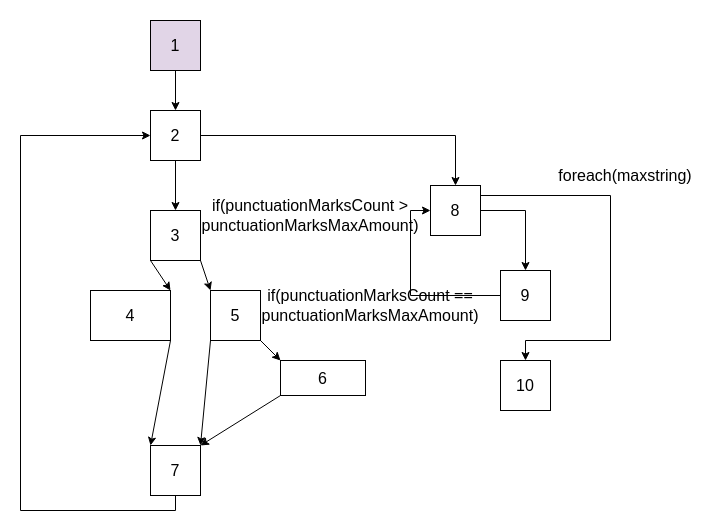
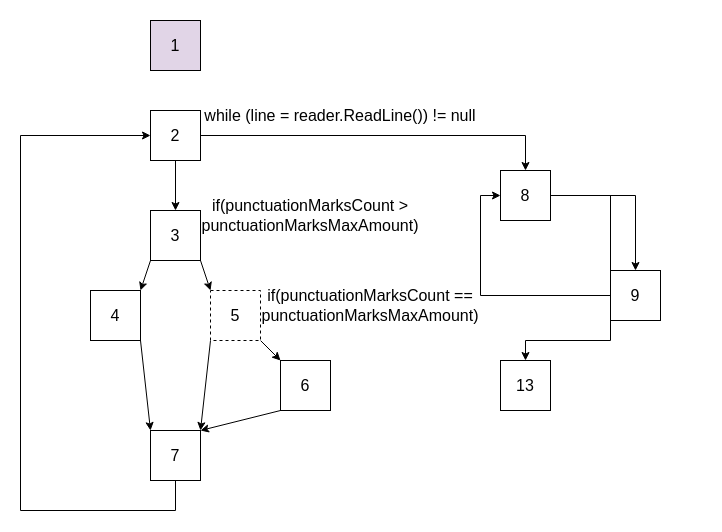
  <mxCell id="0" />
  <mxCell id="1" parent="0" />
- <mxCell id="2" style="edgeStyle=orthogonalEdgeStyle;rounded=0;orthogonalLoop=1;jettySize=auto;html=1;entryX=0.5;entryY=0;entryDx=0;entryDy=0;" edge="1" parent="1" source="3" target="6"><mxGeometry relative="1" as="geometry" /></mxCell>
  <mxCell id="3" value="&lt;font style=&quot;font-size: 16px;&quot;&gt;1&lt;/font&gt;" style="whiteSpace=wrap;html=1;aspect=fixed;fillColor=#e1d5e7;" vertex="1" parent="1"><mxGeometry x="150" y="20" width="50" height="50" as="geometry" /></mxCell>
  <mxCell id="4" style="edgeStyle=orthogonalEdgeStyle;rounded=0;orthogonalLoop=1;jettySize=auto;html=1;entryX=0.5;entryY=0;entryDx=0;entryDy=0;" edge="1" parent="1" source="6" target="10"><mxGeometry relative="1" as="geometry" /></mxCell>
  <mxCell id="5" style="edgeStyle=orthogonalEdgeStyle;rounded=0;orthogonalLoop=1;jettySize=auto;html=1;entryX=0.5;entryY=0;entryDx=0;entryDy=0;" edge="1" parent="1" source="6" target="24"><mxGeometry relative="1" as="geometry" /></mxCell>
  <mxCell id="6" value="&lt;font style=&quot;font-size: 16px;&quot;&gt;2&lt;/font&gt;" style="whiteSpace=wrap;html=1;aspect=fixed;" vertex="1" parent="1"><mxGeometry x="150" y="110" width="50" height="50" as="geometry" /></mxCell>
+ <mxCell id="7" value="while (line = reader.ReadLine()) != null" style="text;html=1;align=center;verticalAlign=middle;whiteSpace=wrap;rounded=0;fontSize=16;" vertex="1" parent="1"><mxGeometry x="200" y="100" width="280" height="30" as="geometry" /></mxCell>
  <mxCell id="8" style="rounded=0;orthogonalLoop=1;jettySize=auto;html=1;exitX=0;exitY=1;exitDx=0;exitDy=0;entryX=1;entryY=0;entryDx=0;entryDy=0;" edge="1" parent="1" source="10" target="13"><mxGeometry relative="1" as="geometry" /></mxCell>
  <mxCell id="9" style="rounded=0;orthogonalLoop=1;jettySize=auto;html=1;exitX=1;exitY=1;exitDx=0;exitDy=0;entryX=0;entryY=0;entryDx=0;entryDy=0;" edge="1" parent="1" source="10" target="16"><mxGeometry relative="1" as="geometry" /></mxCell>
  <mxCell id="10" value="&lt;font style=&quot;font-size: 16px;&quot;&gt;3&lt;/font&gt;" style="whiteSpace=wrap;html=1;aspect=fixed;" vertex="1" parent="1"><mxGeometry x="150" y="210" width="50" height="50" as="geometry" /></mxCell>
  <mxCell id="11" value="&lt;font style=&quot;font-size: 16px;&quot;&gt;if(punctuationMarksCount &amp;gt; punctuationMarksMaxAmount)&lt;/font&gt;" style="text;html=1;align=center;verticalAlign=middle;whiteSpace=wrap;rounded=0;" vertex="1" parent="1"><mxGeometry x="210" y="200" width="200" height="30" as="geometry" /></mxCell>
  <mxCell id="12" style="rounded=0;orthogonalLoop=1;jettySize=auto;html=1;exitX=1;exitY=1;exitDx=0;exitDy=0;entryX=0;entryY=0;entryDx=0;entryDy=0;" edge="1" parent="1" source="13" target="19"><mxGeometry relative="1" as="geometry" /></mxCell>
- <mxCell id="13" value="&lt;font style=&quot;font-size: 16px;&quot;&gt;4&lt;/font&gt;" style="whiteSpace=wrap;html=1;aspect=fixed;" vertex="1" parent="1"><mxGeometry x="90" y="290" width="80" height="50" as="geometry" /></mxCell>
+ <mxCell id="13" value="&lt;font style=&quot;font-size: 16px;&quot;&gt;4&lt;/font&gt;" style="whiteSpace=wrap;html=1;aspect=fixed;" vertex="1" parent="1"><mxGeometry x="90" y="290" width="50" height="50" as="geometry" /></mxCell>
  <mxCell id="14" style="rounded=0;orthogonalLoop=1;jettySize=auto;html=1;exitX=1;exitY=1;exitDx=0;exitDy=0;entryX=0;entryY=0;entryDx=0;entryDy=0;" edge="1" parent="1" source="16" target="21"><mxGeometry relative="1" as="geometry" /></mxCell>
  <mxCell id="15" style="rounded=0;orthogonalLoop=1;jettySize=auto;html=1;exitX=0;exitY=1;exitDx=0;exitDy=0;entryX=1;entryY=0;entryDx=0;entryDy=0;" edge="1" parent="1" source="16" target="19"><mxGeometry relative="1" as="geometry" /></mxCell>
- <mxCell id="16" value="&lt;font style=&quot;font-size: 16px;&quot;&gt;5&lt;/font&gt;" style="whiteSpace=wrap;html=1;aspect=fixed;" vertex="1" parent="1"><mxGeometry x="210" y="290" width="50" height="50" as="geometry" /></mxCell>
+ <mxCell id="16" value="&lt;font style=&quot;font-size: 16px;&quot;&gt;5&lt;/font&gt;" style="whiteSpace=wrap;html=1;aspect=fixed;dashed=1;" vertex="1" parent="1"><mxGeometry x="210" y="290" width="50" height="50" as="geometry" /></mxCell>
  <mxCell id="17" value="&lt;font style=&quot;font-size: 16px;&quot;&gt;if(punctuationMarksCount == punctuationMarksMaxAmount)&lt;/font&gt;" style="text;html=1;align=center;verticalAlign=middle;whiteSpace=wrap;rounded=0;" vertex="1" parent="1"><mxGeometry x="270" y="290" width="200" height="30" as="geometry" /></mxCell>
  <mxCell id="18" style="edgeStyle=orthogonalEdgeStyle;rounded=0;orthogonalLoop=1;jettySize=auto;html=1;entryX=0;entryY=0.5;entryDx=0;entryDy=0;" edge="1" parent="1" source="19" target="6"><mxGeometry relative="1" as="geometry"><mxPoint x="20" y="190" as="targetPoint" /><Array as="points"><mxPoint x="175" y="510" /><mxPoint x="20" y="510" /><mxPoint x="20" y="135" /></Array></mxGeometry></mxCell>
- <mxCell id="19" value="&lt;font style=&quot;font-size: 16px;&quot;&gt;7&lt;/font&gt;" style="whiteSpace=wrap;html=1;aspect=fixed;" vertex="1" parent="1"><mxGeometry x="150" y="445" width="50" height="50" as="geometry" /></mxCell>
+ <mxCell id="19" value="&lt;font style=&quot;font-size: 16px;&quot;&gt;7&lt;/font&gt;" style="whiteSpace=wrap;html=1;aspect=fixed;" vertex="1" parent="1"><mxGeometry x="150" y="430" width="50" height="50" as="geometry" /></mxCell>
  <mxCell id="20" style="rounded=0;orthogonalLoop=1;jettySize=auto;html=1;exitX=0;exitY=1;exitDx=0;exitDy=0;entryX=1;entryY=0;entryDx=0;entryDy=0;" edge="1" parent="1" source="21" target="19"><mxGeometry relative="1" as="geometry" /></mxCell>
- <mxCell id="21" value="&lt;font style=&quot;font-size: 16px;&quot;&gt;6&lt;/font&gt;" style="whiteSpace=wrap;html=1;aspect=fixed;" vertex="1" parent="1"><mxGeometry x="280" y="360" width="85" height="35" as="geometry" /></mxCell>
+ <mxCell id="21" value="&lt;font style=&quot;font-size: 16px;&quot;&gt;6&lt;/font&gt;" style="whiteSpace=wrap;html=1;aspect=fixed;" vertex="1" parent="1"><mxGeometry x="280" y="360" width="50" height="50" as="geometry" /></mxCell>
  <mxCell id="22" style="edgeStyle=orthogonalEdgeStyle;rounded=0;orthogonalLoop=1;jettySize=auto;html=1;" edge="1" parent="1" source="24" target="27"><mxGeometry relative="1" as="geometry" /></mxCell>
  <mxCell id="23" style="edgeStyle=orthogonalEdgeStyle;rounded=0;orthogonalLoop=1;jettySize=auto;html=1;entryX=0.5;entryY=0;entryDx=0;entryDy=0;" edge="1" parent="1" source="24" target="28"><mxGeometry relative="1" as="geometry"><Array as="points"><mxPoint x="610" y="195" /><mxPoint x="610" y="340" /><mxPoint x="525" y="340" /></Array></mxGeometry></mxCell>
- <mxCell id="24" value="&lt;font style=&quot;font-size: 16px;&quot;&gt;8&lt;/font&gt;" style="whiteSpace=wrap;html=1;aspect=fixed;" vertex="1" parent="1"><mxGeometry x="430" y="185" width="50" height="50" as="geometry" /></mxCell>
- <mxCell id="25" value="foreach(maxstring)" style="text;html=1;align=center;verticalAlign=middle;whiteSpace=wrap;rounded=0;fontSize=16;" vertex="1" parent="1"><mxGeometry x="550" y="160" width="150" height="30" as="geometry" /></mxCell>
+ <mxCell id="24" value="&lt;font style=&quot;font-size: 16px;&quot;&gt;8&lt;/font&gt;" style="whiteSpace=wrap;html=1;aspect=fixed;" vertex="1" parent="1"><mxGeometry x="500" y="170" width="50" height="50" as="geometry" /></mxCell>
  <mxCell id="26" style="edgeStyle=orthogonalEdgeStyle;rounded=0;orthogonalLoop=1;jettySize=auto;html=1;exitX=0;exitY=0.5;exitDx=0;exitDy=0;entryX=0;entryY=0.5;entryDx=0;entryDy=0;" edge="1" parent="1" source="27" target="24"><mxGeometry relative="1" as="geometry" /></mxCell>
- <mxCell id="27" value="&lt;font style=&quot;font-size: 16px;&quot;&gt;9&lt;/font&gt;" style="whiteSpace=wrap;html=1;aspect=fixed;" vertex="1" parent="1"><mxGeometry x="500" y="270" width="50" height="50" as="geometry" /></mxCell>
- <mxCell id="28" value="&lt;font style=&quot;font-size: 16px;&quot;&gt;10&lt;/font&gt;" style="whiteSpace=wrap;html=1;aspect=fixed;" vertex="1" parent="1"><mxGeometry x="500" y="360" width="50" height="50" as="geometry" /></mxCell>
+ <mxCell id="27" value="&lt;font style=&quot;font-size: 16px;&quot;&gt;9&lt;/font&gt;" style="whiteSpace=wrap;html=1;aspect=fixed;" vertex="1" parent="1"><mxGeometry x="610" y="270" width="50" height="50" as="geometry" /></mxCell>
+ <mxCell id="28" value="&lt;font style=&quot;font-size: 16px;&quot;&gt;13&lt;/font&gt;" style="whiteSpace=wrap;html=1;aspect=fixed;" vertex="1" parent="1"><mxGeometry x="500" y="360" width="50" height="50" as="geometry" /></mxCell>
